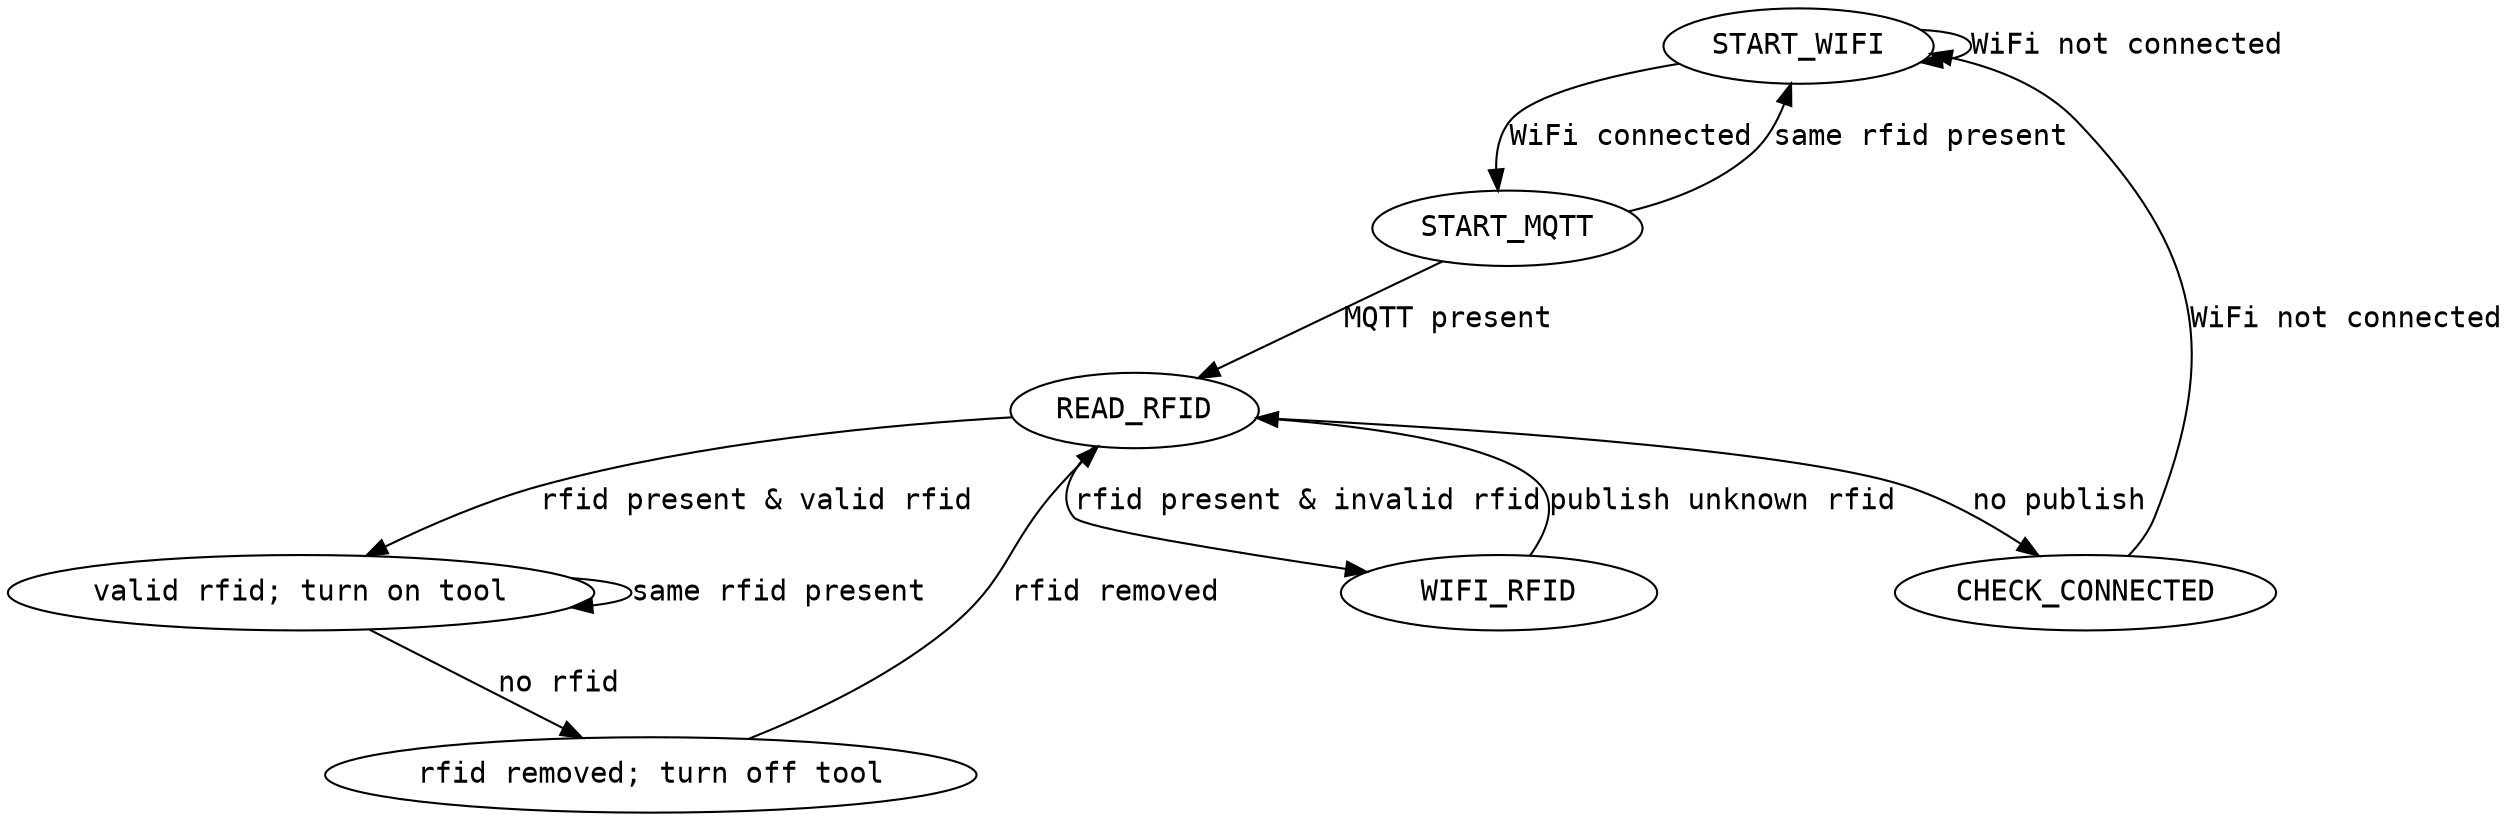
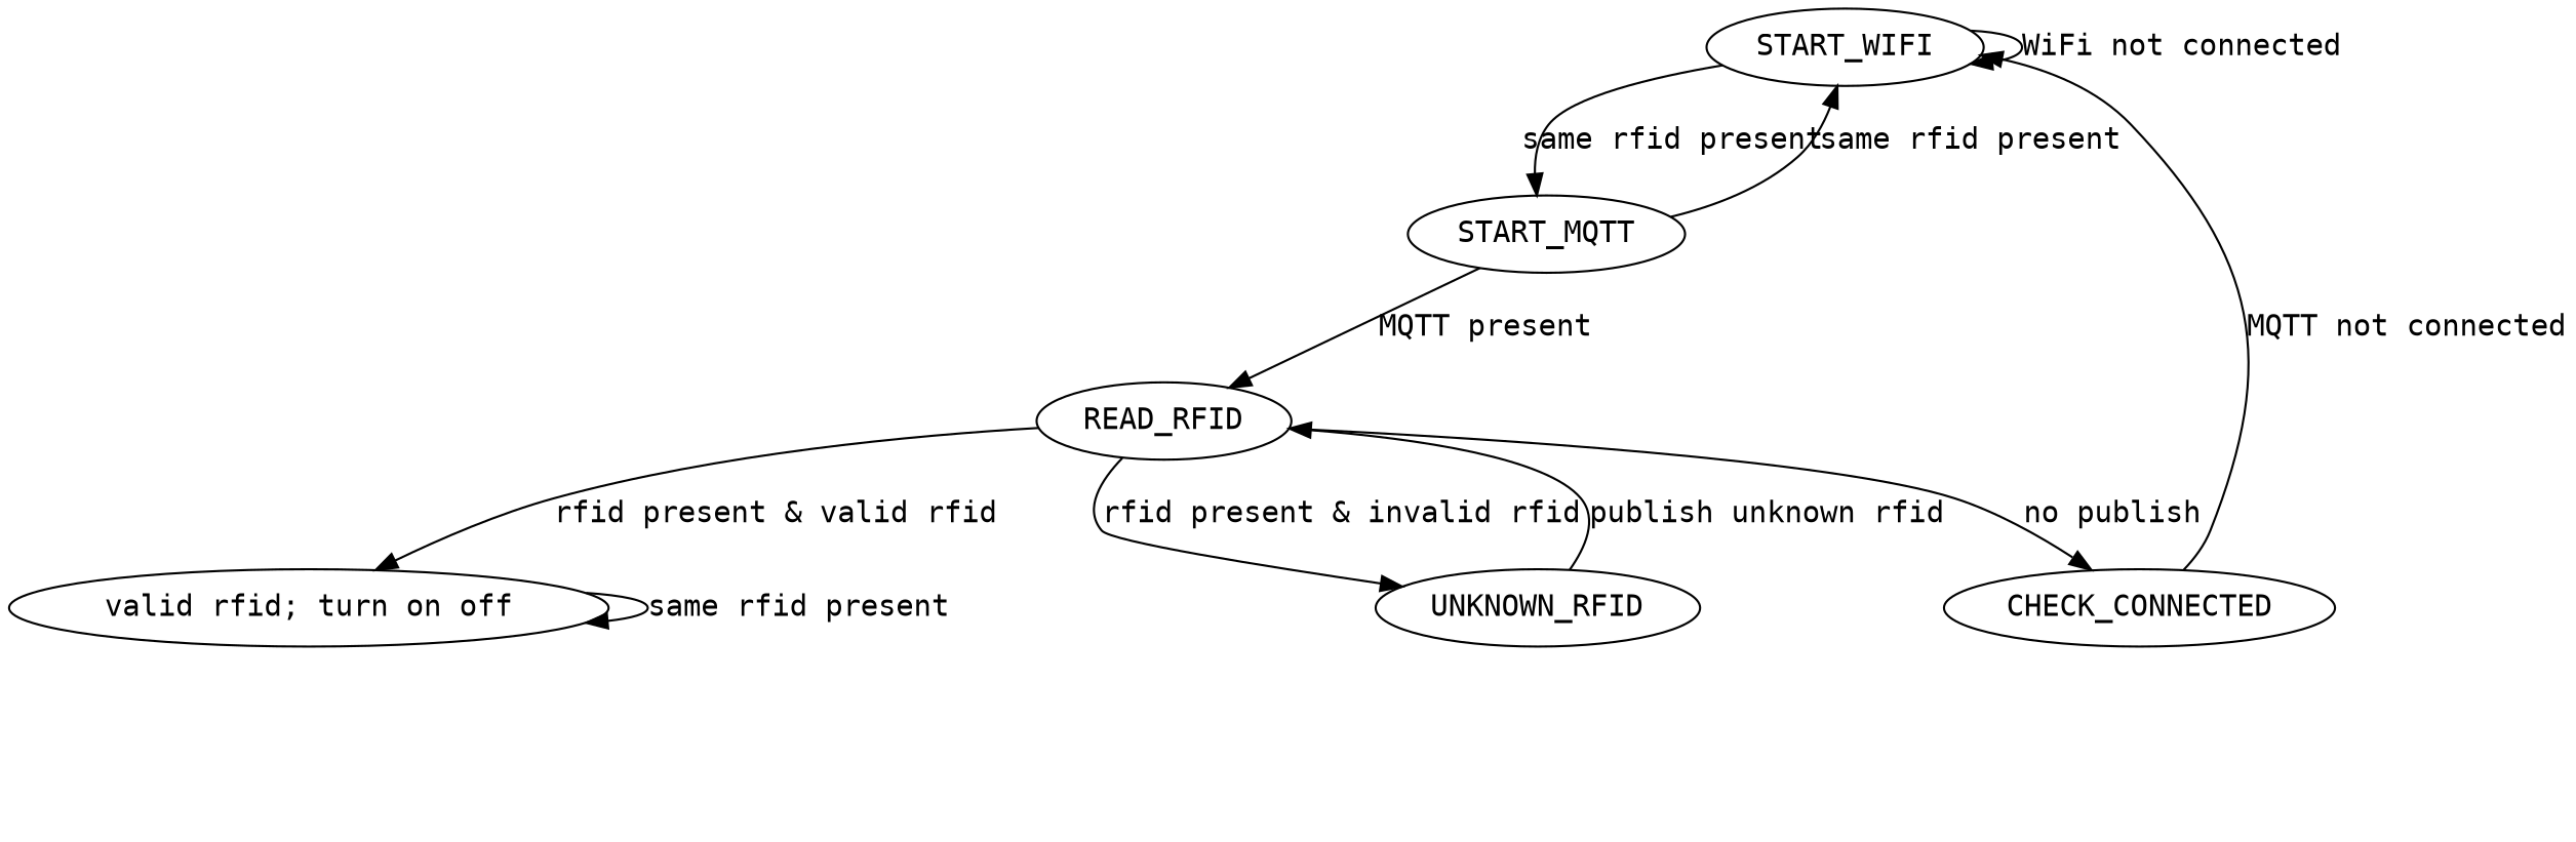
  digraph {
    fontname="DejaVu Sans Mono"
    node [fontname="DejaVu Sans Mono"]
    edge [fontname="DejaVu Sans Mono"]
    START_WIFI
    START_MQTT
    READ_RFID
-   n4 [label="valid rfid; turn on tool"]
-   UNKNOWN_RFID [label=WIFI_RFID]
+   n4 [label="valid rfid; turn on off"]
+   UNKNOWN_RFID
    CHECK_CONNECTED
-   n7 [label="rfid removed; turn off tool"]
    START_WIFI -> START_WIFI [label="WiFi not connected"]
-   START_WIFI -> START_MQTT [label="WiFi connected"]
+   START_WIFI -> START_MQTT [label="same rfid present"]
    START_MQTT -> START_WIFI [label="same rfid present"]
    START_MQTT -> READ_RFID [label="MQTT present"]
    READ_RFID -> n4 [label="rfid present & valid rfid"]
    READ_RFID -> UNKNOWN_RFID [label="rfid present & invalid rfid"]
    READ_RFID -> CHECK_CONNECTED [label="no publish"]
    n4 -> n4 [label="same rfid present"]
-   n4 -> n7 [label="no rfid"]
    UNKNOWN_RFID -> READ_RFID [label="publish unknown rfid"]
-   CHECK_CONNECTED -> START_WIFI [label="WiFi not connected"]
-   n7 -> READ_RFID [label="rfid removed"]
+   CHECK_CONNECTED -> START_WIFI [label="MQTT not connected"]
  }
